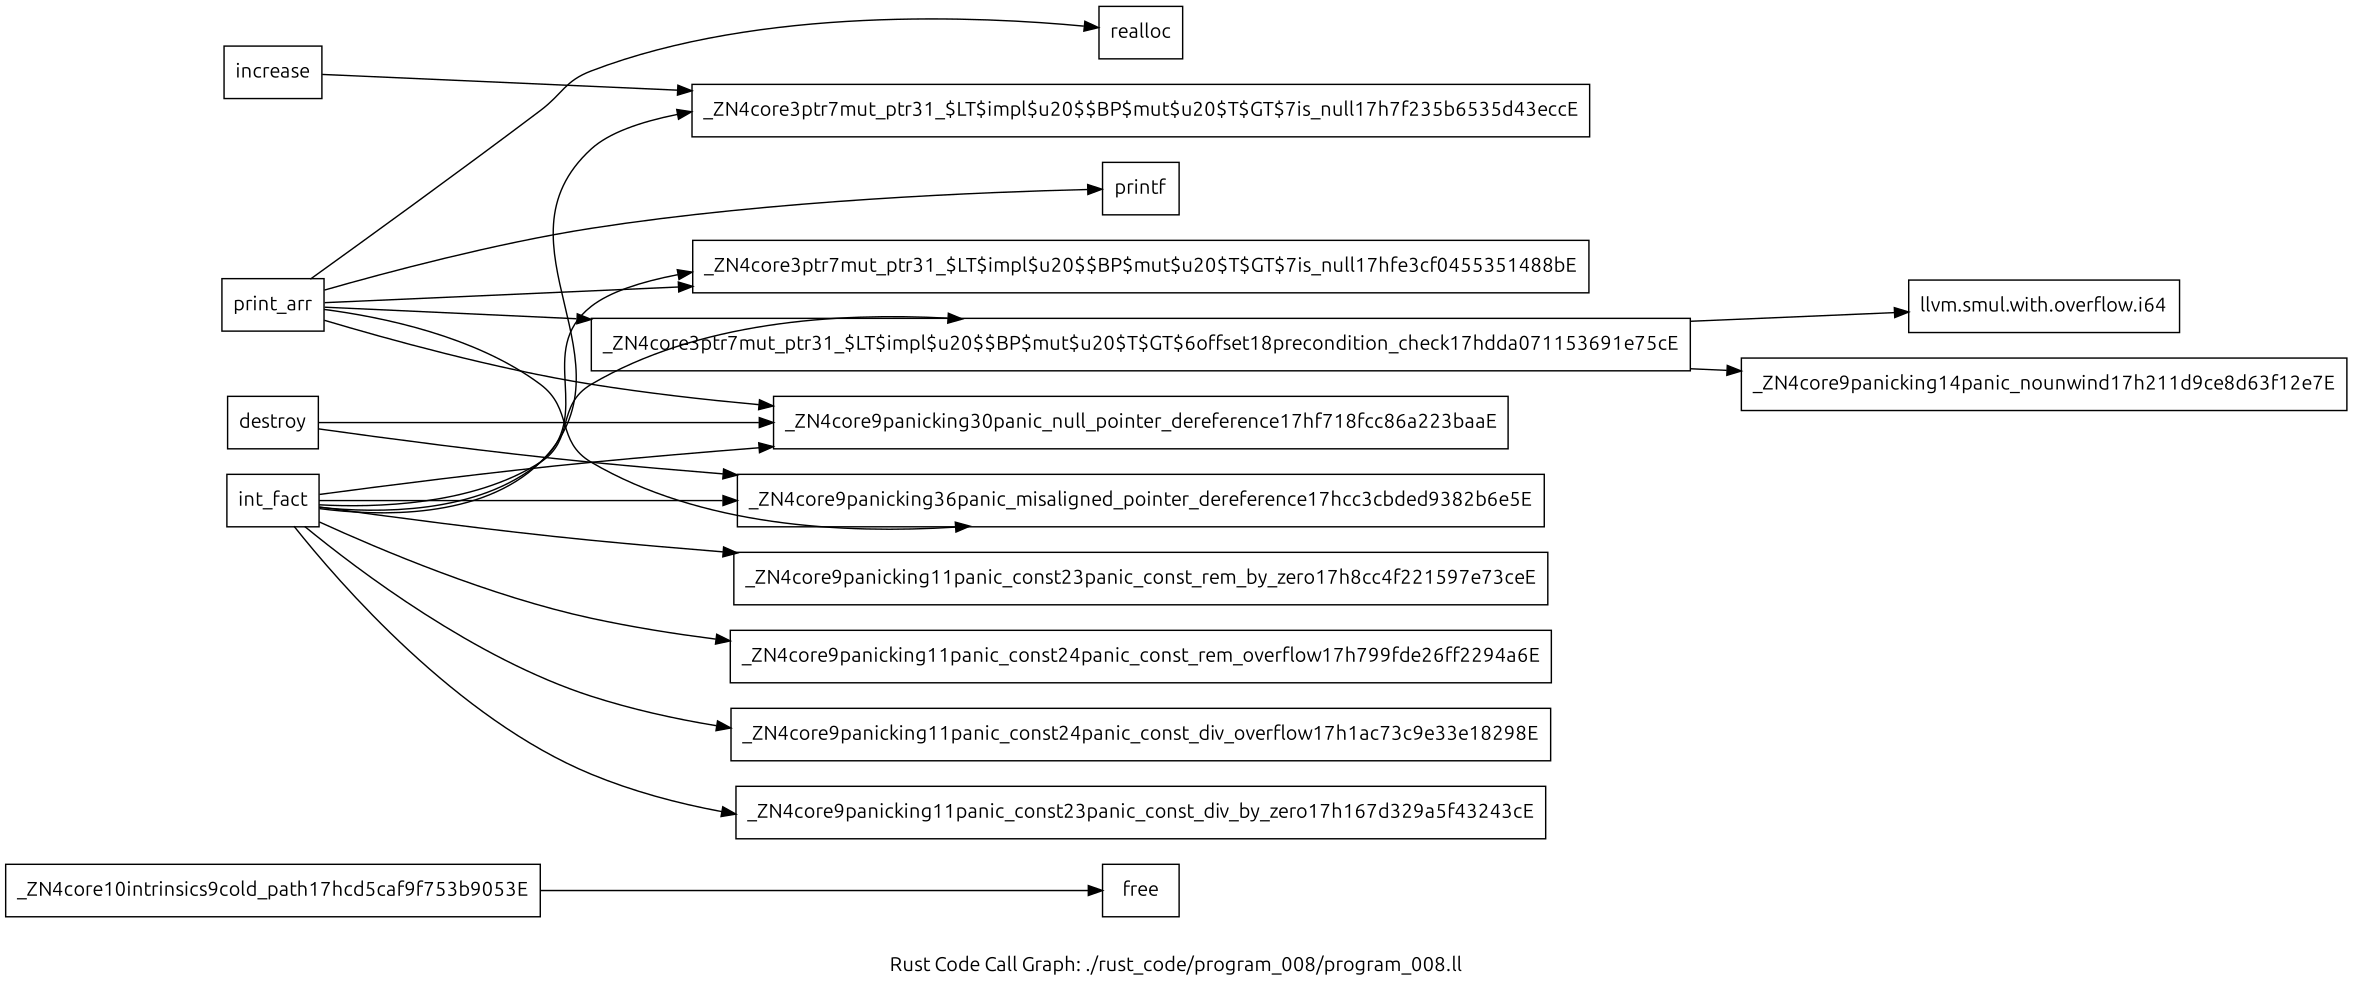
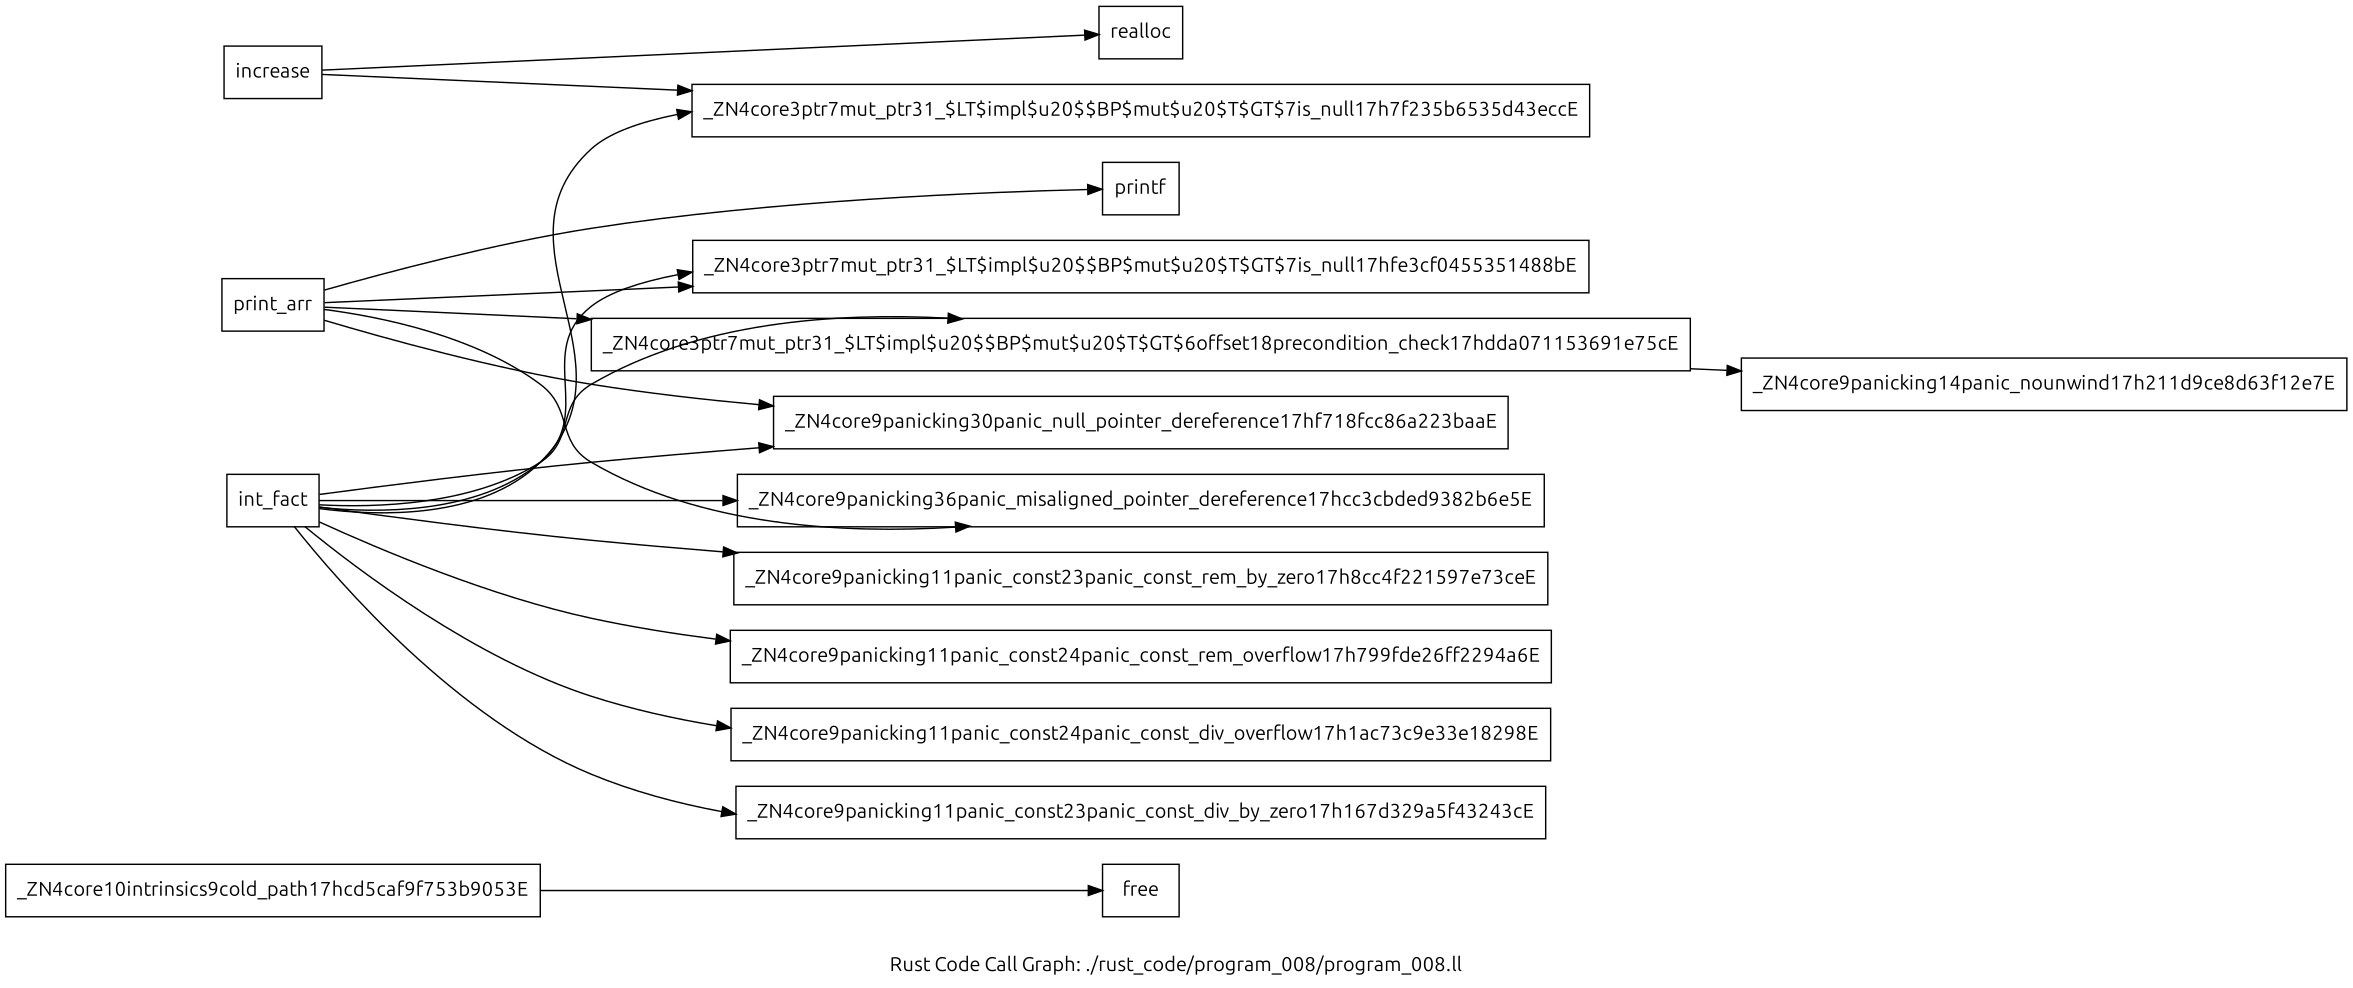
  digraph {
    fontname=Ubuntu
    label="Rust Code Call Graph: ./rust_code/program_008/program_008.ll"
    rankdir=LR
    node [fontname=Ubuntu shape=record]
    edge [fontname=Ubuntu]
    n1 [label="{_ZN4core10intrinsics9cold_path17hcd5caf9f753b9053E}"]
    n2 [label="{free}"]
    n3 [label="{_ZN4core3ptr7mut_ptr31_$LT$impl$u20$$BP$mut$u20$T$GT$6offset18precondition_check17hdda071153691e75cE}"]
-   n4 [label="{llvm.smul.with.overflow.i64}"]
    n5 [label="{_ZN4core9panicking14panic_nounwind17h211d9ce8d63f12e7E}"]
    n6 [label="{_ZN4core3ptr7mut_ptr31_$LT$impl$u20$$BP$mut$u20$T$GT$7is_null17h7f235b6535d43eccE}"]
    n7 [label="{_ZN4core3ptr7mut_ptr31_$LT$impl$u20$$BP$mut$u20$T$GT$7is_null17hfe3cf0455351488bE}"]
    n8 [label="{int_fact}"]
    n9 [label="{_ZN4core9panicking30panic_null_pointer_dereference17hf718fcc86a223baaE}"]
    n10 [label="{_ZN4core9panicking36panic_misaligned_pointer_dereference17hcc3cbded9382b6e5E}"]
    n11 [label="{_ZN4core9panicking11panic_const24panic_const_rem_overflow17h799fde26ff2294a6E}"]
    n12 [label="{_ZN4core9panicking11panic_const24panic_const_div_overflow17h1ac73c9e33e18298E}"]
    n13 [label="{_ZN4core9panicking11panic_const23panic_const_div_by_zero17h167d329a5f43243cE}"]
    n14 [label="{_ZN4core9panicking11panic_const23panic_const_rem_by_zero17h8cc4f221597e73ceE}"]
    n15 [label="{increase}"]
    n16 [label="{realloc}"]
    n17 [label="{print_arr}"]
    n18 [label="{printf}"]
-   n19 [label="{destroy}"]
    n1 -> n2
-   n3 -> n4
    n3 -> n5
    n8 -> n3
    n8 -> n6
    n8 -> n7
    n8 -> n9
    n8 -> n10
    n8 -> n11
    n8 -> n12
    n8 -> n13
    n8 -> n14
    n15 -> n6
-   n17 -> n16
+   n15 -> n16
    n17 -> n3
    n17 -> n7
    n17 -> n9
    n17 -> n10
    n17 -> n18
-   n19 -> n9
-   n19 -> n10
  }
